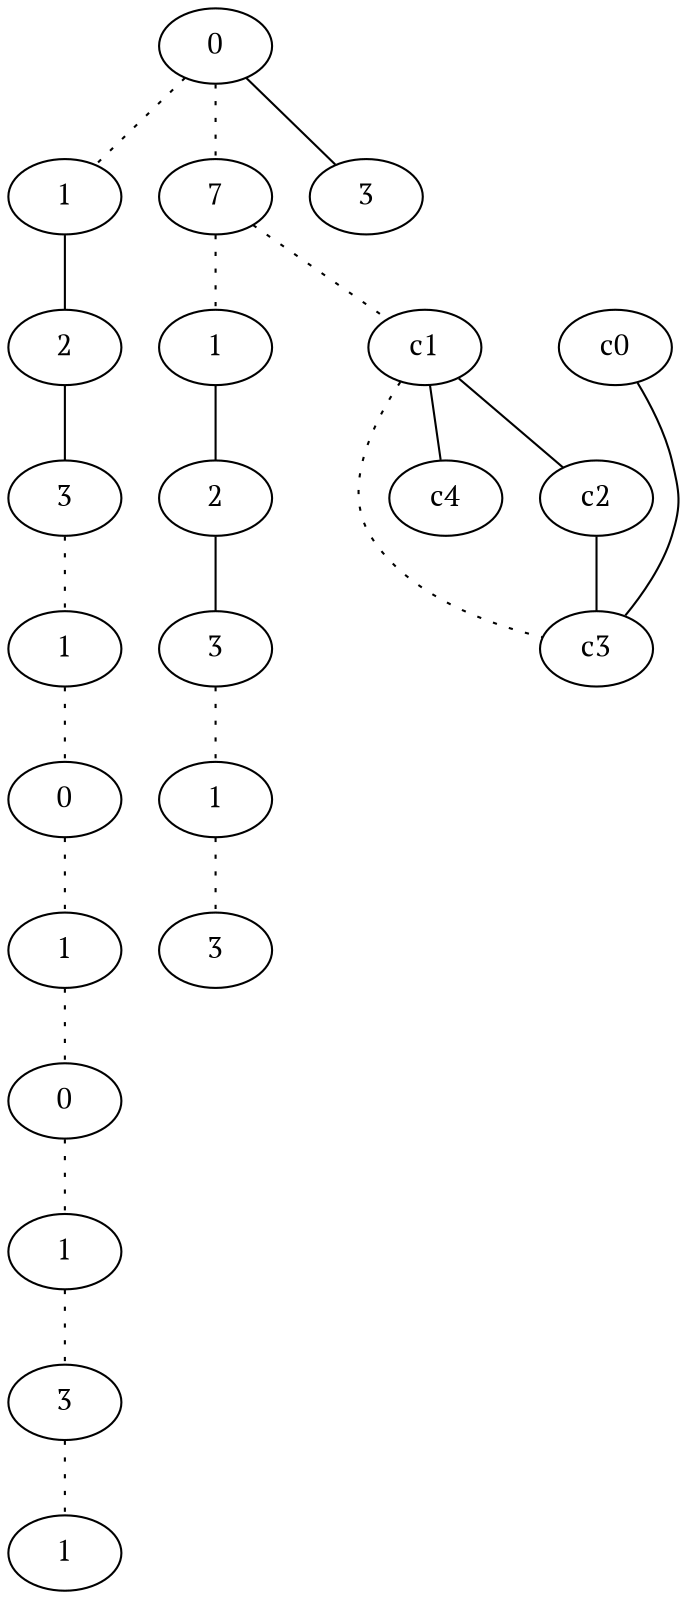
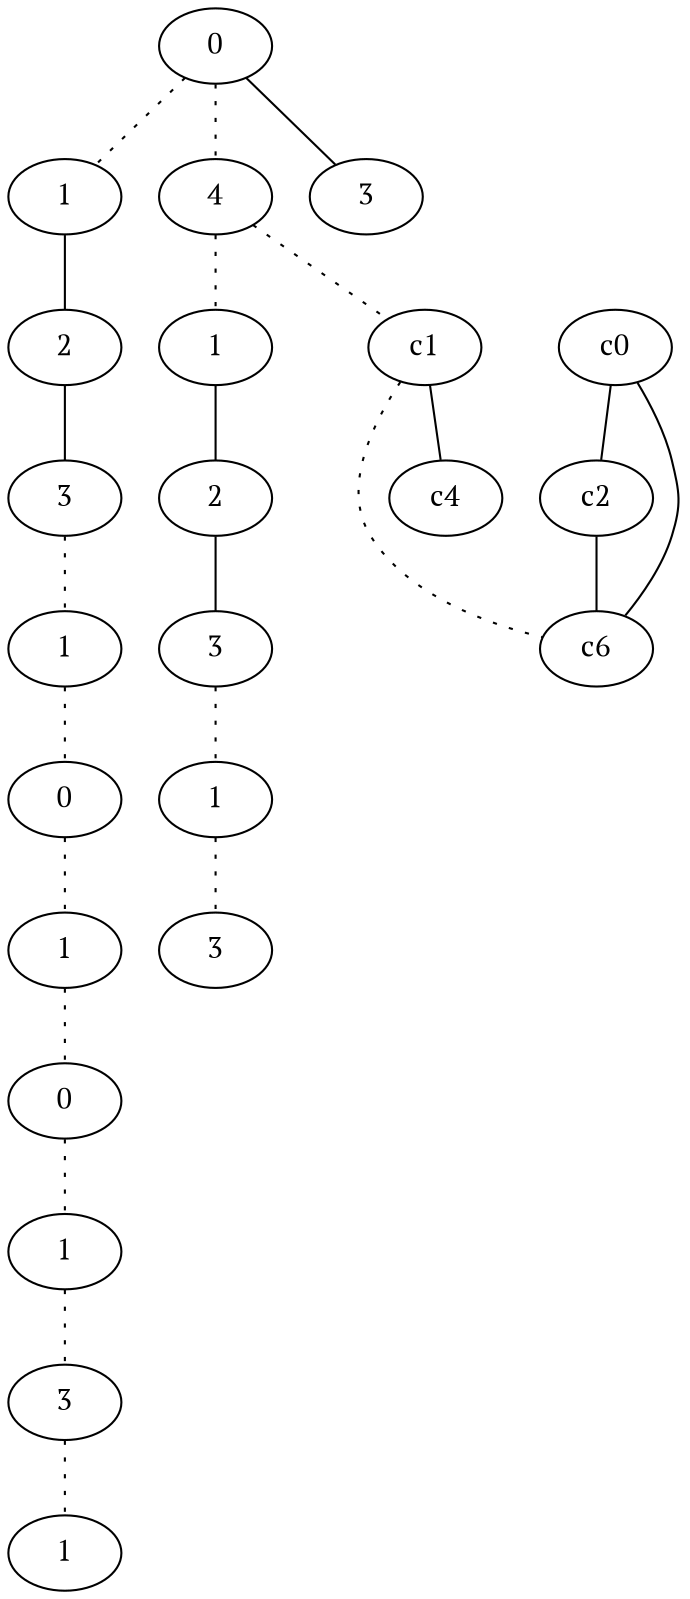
  graph {
    fontname="PT Serif"
    node [fontname="PT Serif"]
    edge [fontname="PT Serif" style=dotted]
    n1 [label=0]
    n2 [label=1]
-   n3 [label=7]
+   n3 [label=4]
    n4 [label=3]
    n5 [label=2]
    n6 [label=1]
    c1
    n8 [label=3]
    n9 [label=1]
    n10 [label=0]
    n11 [label=1]
    n12 [label=0]
    n13 [label=1]
    n14 [label=3]
    n15 [label=1]
    n16 [label=2]
    n17 [label=3]
    n18 [label=1]
    n19 [label=3]
    c0
-   c3
+   c3 [label=c6]
    c4
    c2
    n1 -- n2
    n1 -- n3
    n1 -- n4 [style=""]
    n2 -- n5 [style=""]
    n3 -- n6
    n3 -- c1
    n5 -- n8 [style=""]
    n6 -- n16 [style=""]
    c1 -- c3
    c1 -- c4 [style=solid]
-   c1 -- c2 [style=""]
+   c0 -- c2 [style=""]
    n8 -- n9
    n9 -- n10
    n10 -- n11
    n11 -- n12
    n12 -- n13
    n13 -- n14
    n14 -- n15
    n16 -- n17 [style=""]
    n17 -- n18
    n18 -- n19
    c0 -- c3 [style=""]
    c2 -- c3 [style=""]
  }
